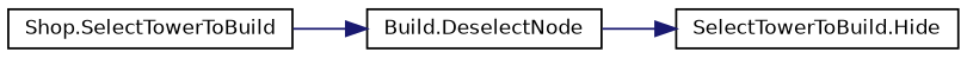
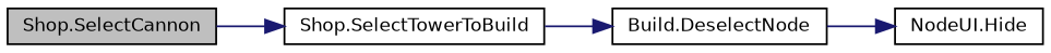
  digraph {
    rankdir=LR
    node [color=black fillcolor=white fontname=Helvetica fontsize=10 shape=record style=filled]
    edge [color=midnightblue fontname=Helvetica fontsize=10 labelfontname=Helvetica labelfontsize=10 style=solid]
+   n1 [fillcolor=grey75 fontcolor=black height=0.2 label="Shop.SelectCannon" width=0.4]
    n2 [height=0.2 label="Shop.SelectTowerToBuild" width=0.4]
    n3 [height=0.2 label="Build.DeselectNode" width=0.4]
-   n4 [height=0.2 label="SelectTowerToBuild.Hide" width=0.4]
+   n4 [height=0.2 label="NodeUI.Hide" width=0.4]
+   n1 -> n2
    n2 -> n3
    n3 -> n4
  }
